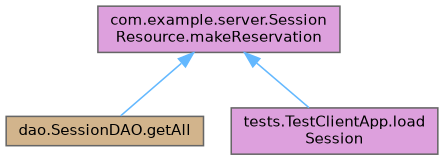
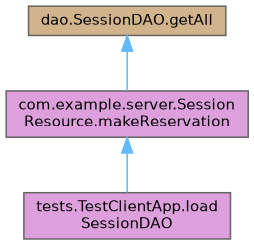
  digraph {
    rankdir=TB
    node [color=grey40 fillcolor=plum fontname=Helvetica fontsize=10 shape=box style=filled]
    edge [color=steelblue1 dir=back fontname=Helvetica fontsize=10 labelfontname=Helvetica labelfontsize=10 style=solid]
    n1 [color=gray40 fillcolor=tan fontcolor=black height=0.2 label="dao.SessionDAO.getAll" width=0.4]
    n2 [height=0.2 label="com.example.server.Session\lResource.makeReservation" width=0.4]
-   n3 [height=0.2 label="tests.TestClientApp.load\lSession" width=0.4]
-   n2 -> n1
+   n3 [height=0.2 label="tests.TestClientApp.load\lSessionDAO" width=0.4]
+   n1 -> n2
    n2 -> n3
  }
